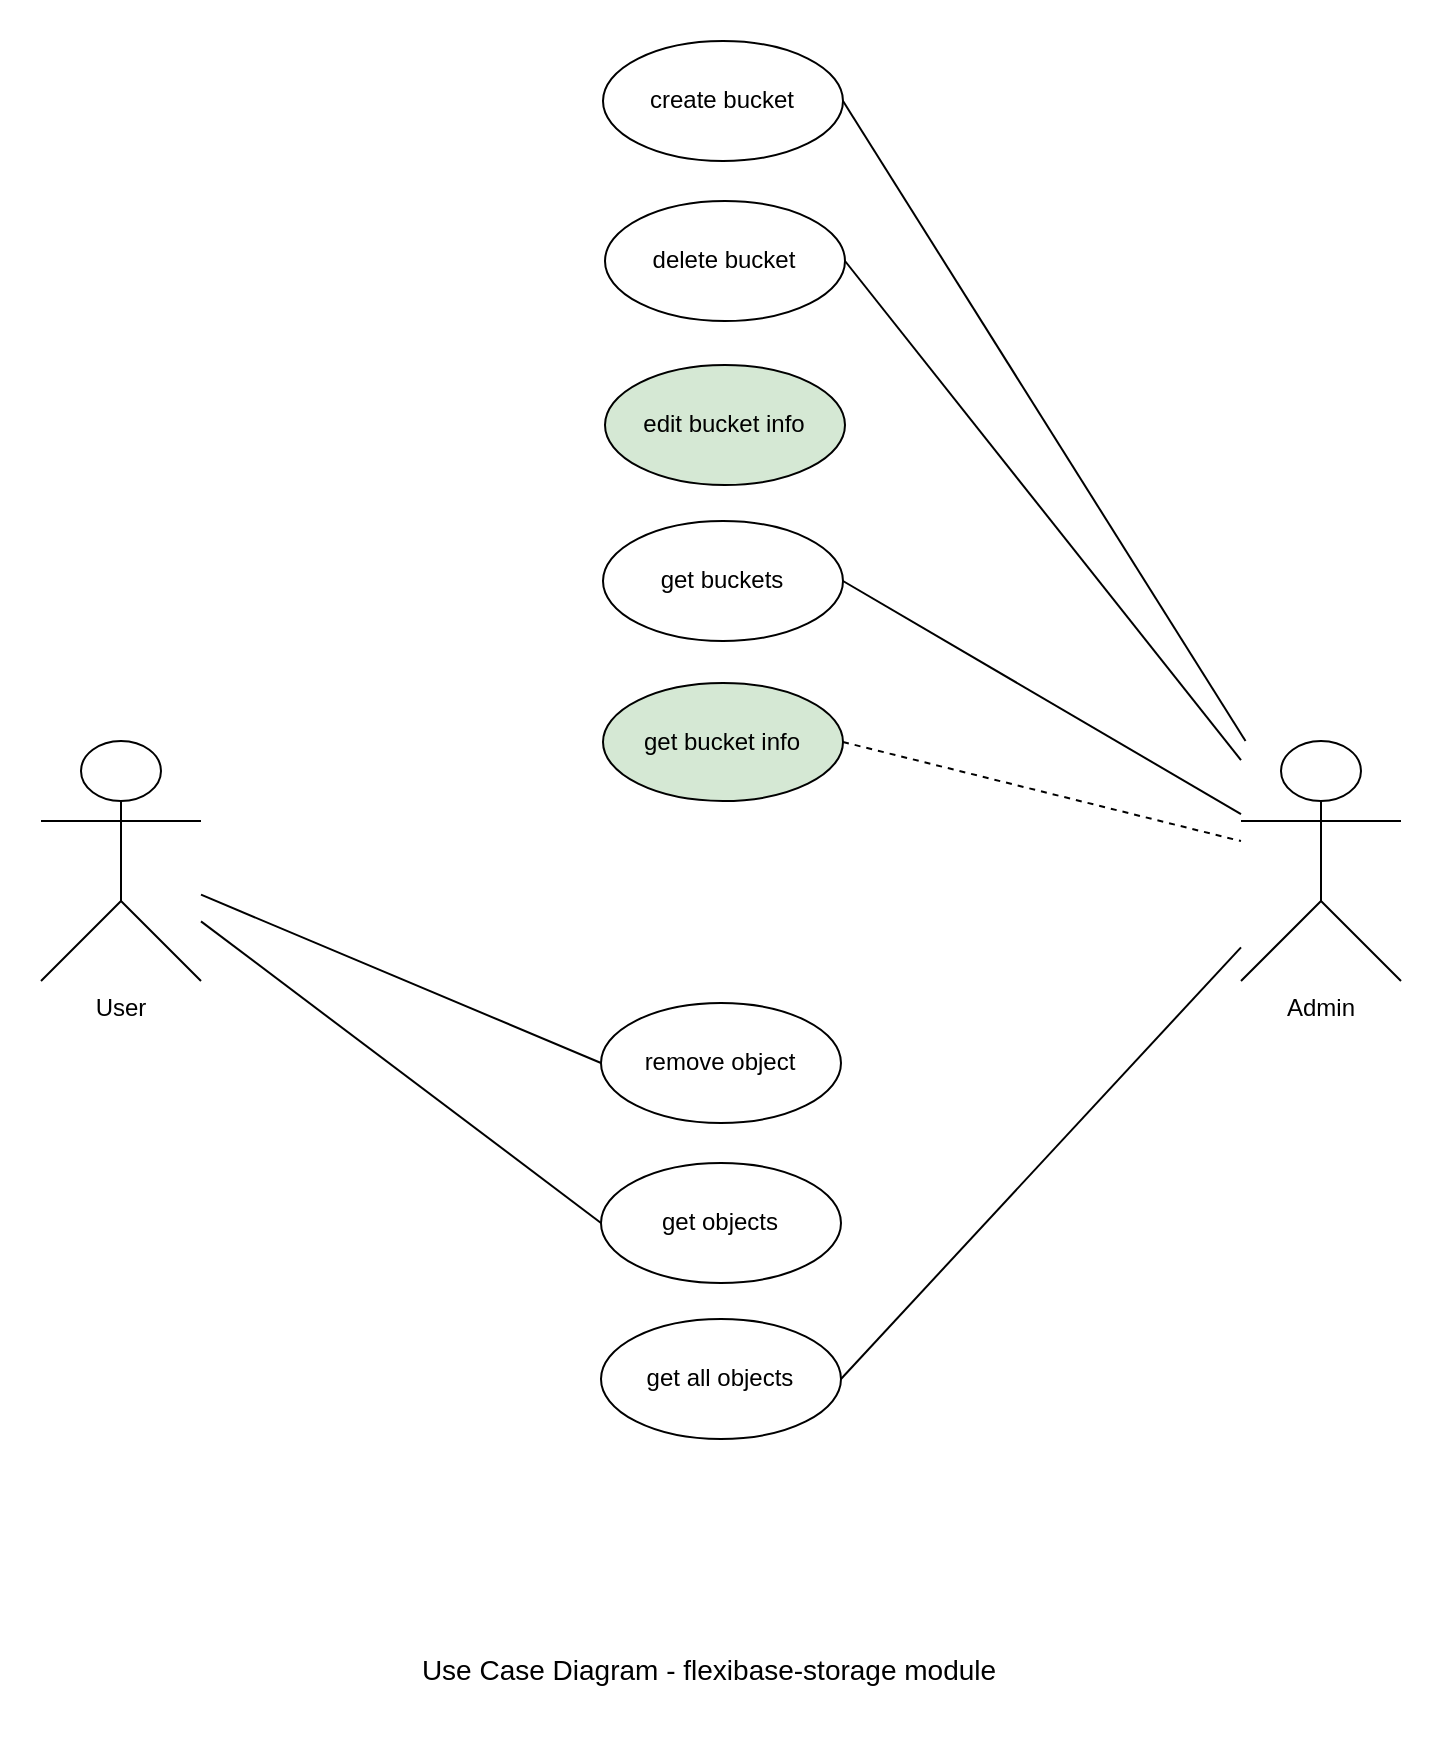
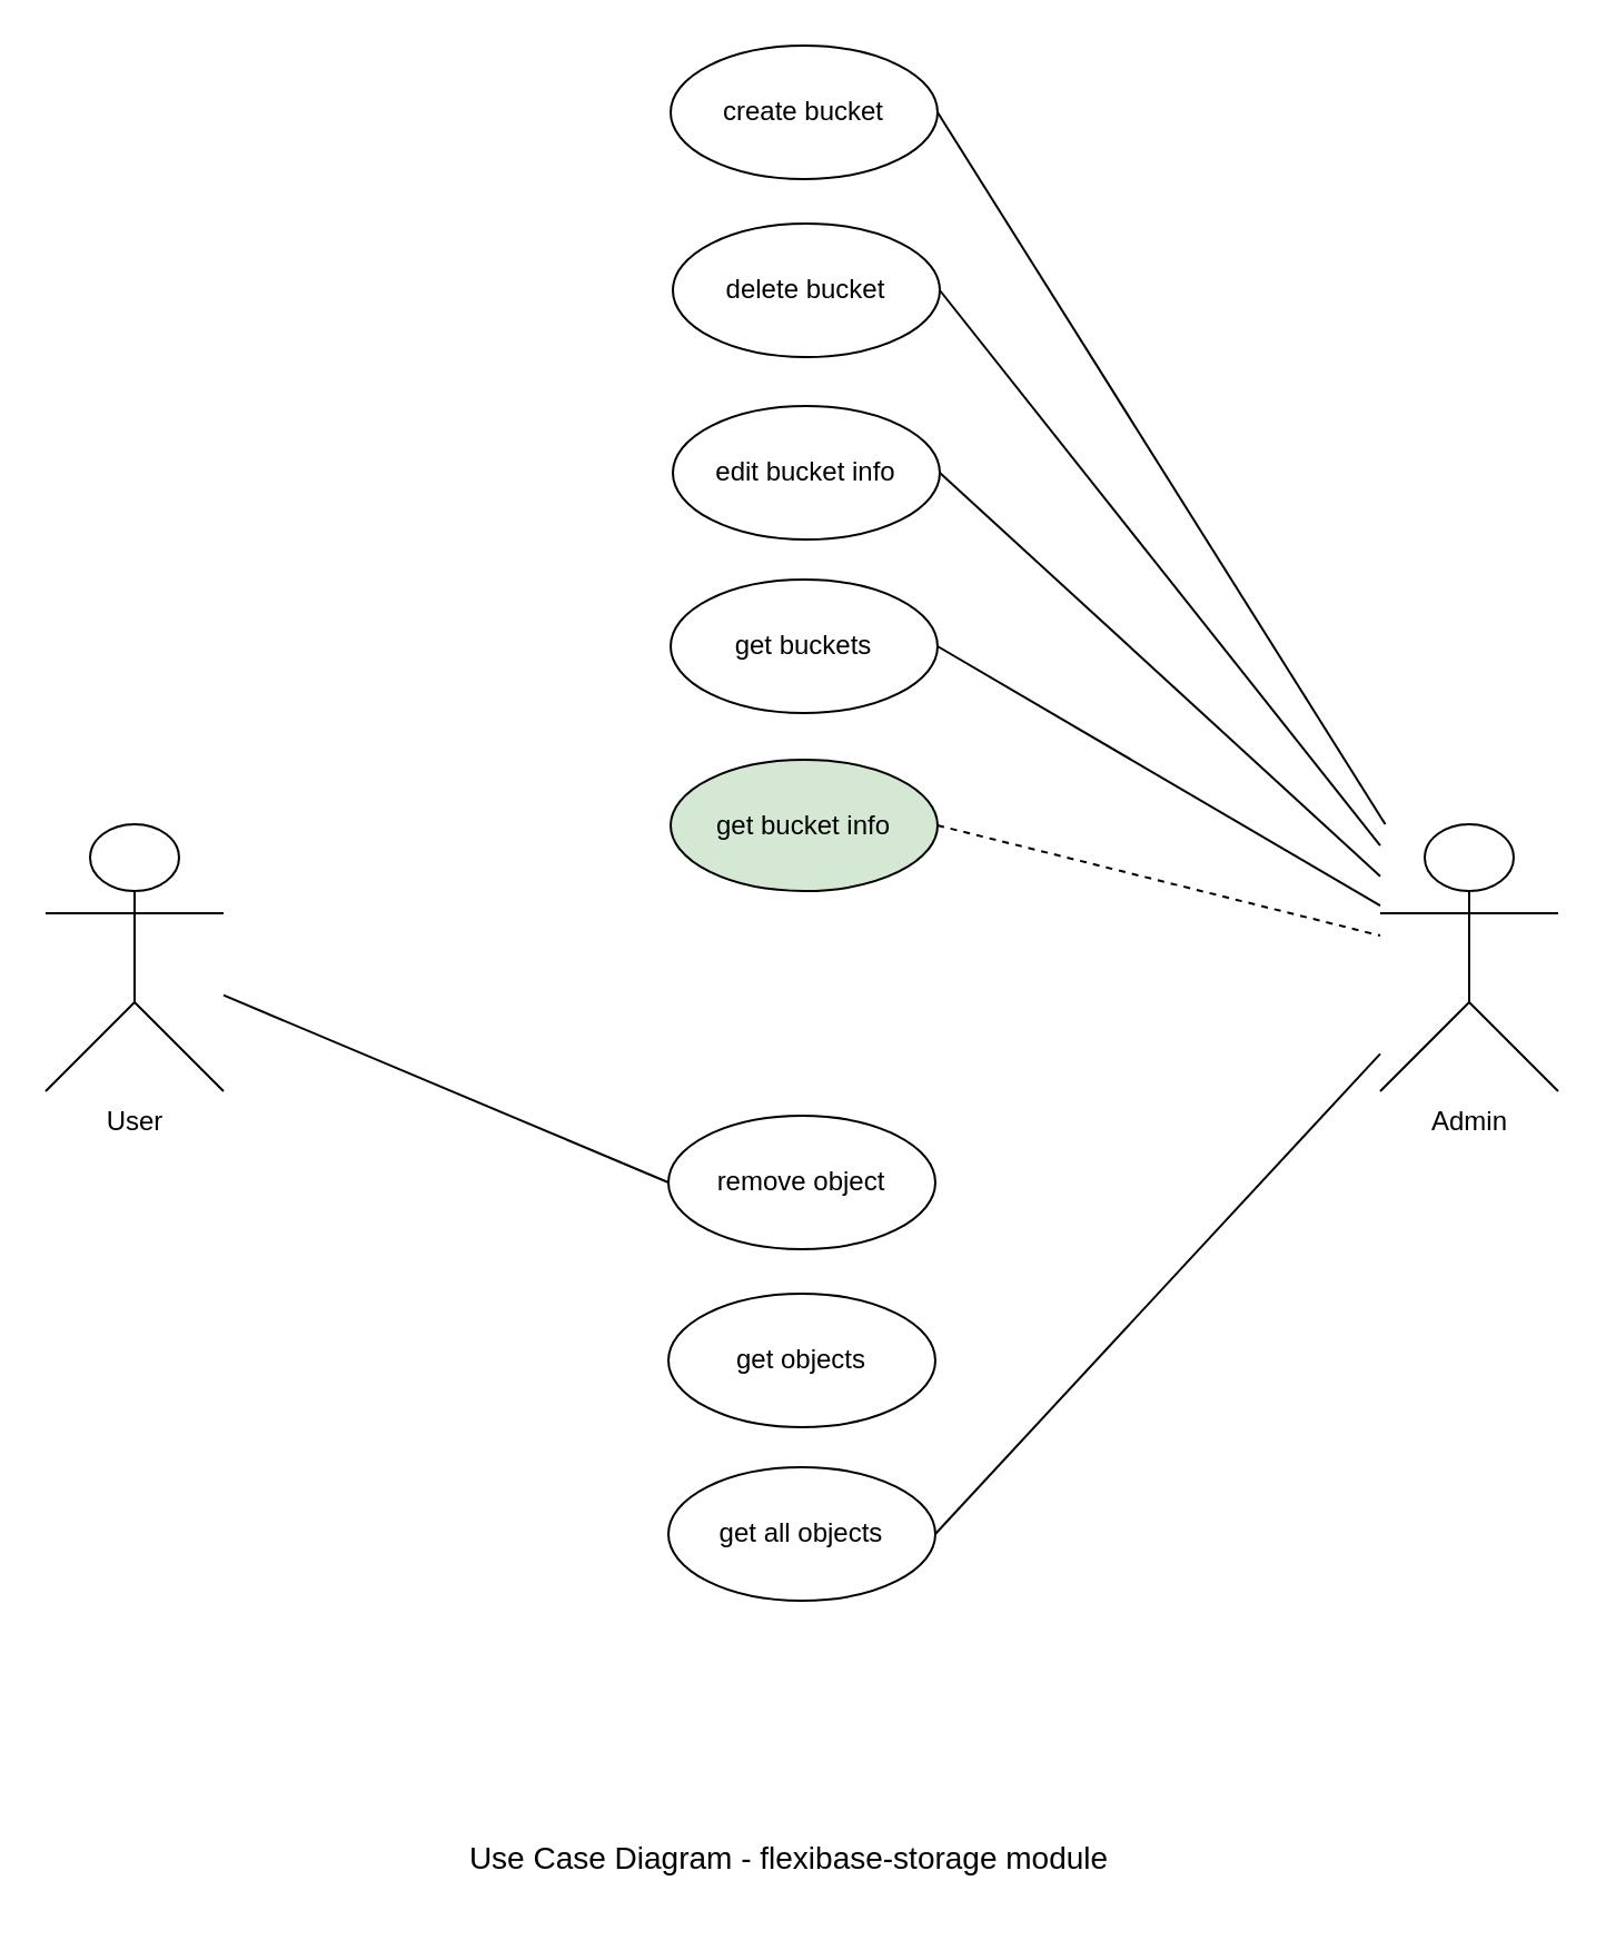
  <mxCell id="0" />
  <mxCell id="1" parent="0" />
  <mxCell id="2" value="User" style="shape=umlActor;verticalLabelPosition=bottom;verticalAlign=top;html=1;outlineConnect=0;" vertex="1" parent="1"><mxGeometry x="20" y="370" width="80" height="120" as="geometry" /></mxCell>
  <mxCell id="3" value="Admin" style="shape=umlActor;verticalLabelPosition=bottom;verticalAlign=top;html=1;outlineConnect=0;" vertex="1" parent="1"><mxGeometry x="620" y="370" width="80" height="120" as="geometry" /></mxCell>
  <mxCell id="4" value="create bucket" style="ellipse;whiteSpace=wrap;html=1;align=center;" vertex="1" parent="1"><mxGeometry x="301" y="20" width="120" height="60" as="geometry" /></mxCell>
  <mxCell id="5" value="delete bucket" style="ellipse;whiteSpace=wrap;html=1;align=center;" vertex="1" parent="1"><mxGeometry x="302" y="100" width="120" height="60" as="geometry" /></mxCell>
- <mxCell id="6" value="edit bucket info" style="ellipse;whiteSpace=wrap;html=1;align=center;fillColor=#d5e8d4;" vertex="1" parent="1"><mxGeometry x="302" y="182" width="120" height="60" as="geometry" /></mxCell>
+ <mxCell id="6" value="edit bucket info" style="ellipse;whiteSpace=wrap;html=1;align=center;" vertex="1" parent="1"><mxGeometry x="302" y="182" width="120" height="60" as="geometry" /></mxCell>
  <mxCell id="7" value="remove object" style="ellipse;whiteSpace=wrap;html=1;align=center;" vertex="1" parent="1"><mxGeometry x="300" y="501" width="120" height="60" as="geometry" /></mxCell>
  <mxCell id="8" value="" style="endArrow=none;html=1;rounded=0;entryX=1;entryY=0.5;entryDx=0;entryDy=0;" edge="1" parent="1" source="3" target="4"><mxGeometry relative="1" as="geometry"><mxPoint x="280" y="140" as="sourcePoint" /><mxPoint x="440" y="140" as="targetPoint" /></mxGeometry></mxCell>
+ <mxCell id="9" value="" style="endArrow=none;html=1;rounded=0;entryX=1;entryY=0.5;entryDx=0;entryDy=0;" edge="1" parent="1" source="3" target="6"><mxGeometry relative="1" as="geometry"><mxPoint x="280" y="320" as="sourcePoint" /><mxPoint x="440" y="320" as="targetPoint" /></mxGeometry></mxCell>
  <mxCell id="10" value="" style="endArrow=none;html=1;rounded=0;entryX=0;entryY=0.5;entryDx=0;entryDy=0;" edge="1" parent="1" source="2" target="7"><mxGeometry relative="1" as="geometry"><mxPoint x="280" y="320" as="sourcePoint" /><mxPoint x="440" y="320" as="targetPoint" /></mxGeometry></mxCell>
  <mxCell id="11" value="" style="endArrow=none;html=1;rounded=0;exitX=1;exitY=0.5;exitDx=0;exitDy=0;" edge="1" parent="1" source="5" target="3"><mxGeometry relative="1" as="geometry"><mxPoint x="280" y="410" as="sourcePoint" /><mxPoint x="440" y="410" as="targetPoint" /></mxGeometry></mxCell>
  <mxCell id="12" value="get objects" style="ellipse;whiteSpace=wrap;html=1;align=center;" vertex="1" parent="1"><mxGeometry x="300" y="581" width="120" height="60" as="geometry" /></mxCell>
  <mxCell id="13" value="get all objects" style="ellipse;whiteSpace=wrap;html=1;align=center;" vertex="1" parent="1"><mxGeometry x="300" y="659" width="120" height="60" as="geometry" /></mxCell>
- <mxCell id="14" value="" style="endArrow=none;html=1;rounded=0;exitX=0;exitY=0.5;exitDx=0;exitDy=0;" edge="1" parent="1" source="12" target="2"><mxGeometry relative="1" as="geometry"><mxPoint x="280" y="570" as="sourcePoint" /><mxPoint x="440" y="570" as="targetPoint" /></mxGeometry></mxCell>
  <mxCell id="15" value="" style="endArrow=none;html=1;rounded=0;exitX=1;exitY=0.5;exitDx=0;exitDy=0;" edge="1" parent="1" source="13" target="3"><mxGeometry relative="1" as="geometry"><mxPoint x="280" y="560" as="sourcePoint" /><mxPoint x="440" y="560" as="targetPoint" /></mxGeometry></mxCell>
  <mxCell id="16" value="&lt;font style=&quot;font-size: 14px;&quot;&gt;Use Case Diagram - flexibase-storage module&lt;/font&gt;" style="text;html=1;align=center;verticalAlign=middle;resizable=0;points=[];autosize=1;strokeColor=none;fillColor=none;" vertex="1" parent="1"><mxGeometry x="199" y="820" width="310" height="30" as="geometry" /></mxCell>
  <mxCell id="17" value="get buckets" style="ellipse;whiteSpace=wrap;html=1;align=center;" vertex="1" parent="1"><mxGeometry x="301" y="260" width="120" height="60" as="geometry" /></mxCell>
  <mxCell id="18" value="get bucket info" style="ellipse;whiteSpace=wrap;html=1;align=center;fillColor=#d5e8d4;" vertex="1" parent="1"><mxGeometry x="301" y="341" width="120" height="59" as="geometry" /></mxCell>
  <mxCell id="19" value="" style="endArrow=none;html=1;rounded=0;exitX=1;exitY=0.5;exitDx=0;exitDy=0;dashed=1;" edge="1" parent="1" source="18" target="3"><mxGeometry relative="1" as="geometry"><mxPoint x="270" y="380" as="sourcePoint" /><mxPoint x="430" y="380" as="targetPoint" /></mxGeometry></mxCell>
  <mxCell id="20" value="" style="endArrow=none;html=1;rounded=0;exitX=1;exitY=0.5;exitDx=0;exitDy=0;" edge="1" parent="1" source="17" target="3"><mxGeometry relative="1" as="geometry"><mxPoint x="270" y="450" as="sourcePoint" /><mxPoint x="430" y="450" as="targetPoint" /></mxGeometry></mxCell>
